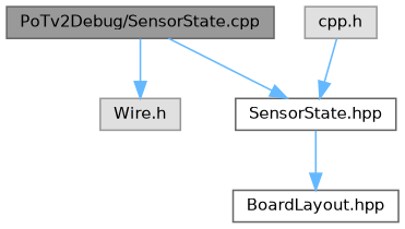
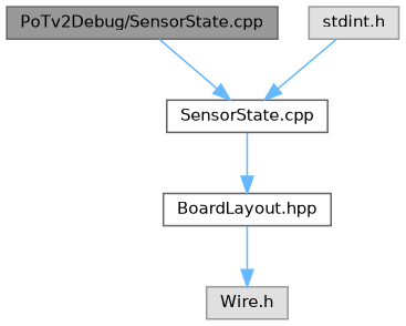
  digraph {
    node [color=grey60 fillcolor="#E0E0E0" fontname=Helvetica fontsize=10 shape=box style=filled]
    edge [color=steelblue1 fontname=Helvetica fontsize=10 labelfontname=Helvetica labelfontsize=10 style=solid]
    n1 [color=gray40 fillcolor=grey60 fontcolor=black height=0.2 label="PoTv2Debug/SensorState.cpp" width=0.4]
    n2 [height=0.2 label="Wire.h" width=0.4]
-   n3 [color=grey40 fillcolor=white height=0.2 label="SensorState.hpp" width=0.4]
+   n3 [color=grey40 fillcolor=white height=0.2 label="SensorState.cpp" width=0.4]
    n4 [color=grey40 fillcolor=white height=0.2 label="BoardLayout.hpp" width=0.4]
-   n5 [height=0.2 label="cpp.h" width=0.4]
-   n1 -> n2
+   n5 [height=0.2 label="stdint.h" width=0.4]
+   n4 -> n2
    n1 -> n3
    n3 -> n4
    n5 -> n3
  }
